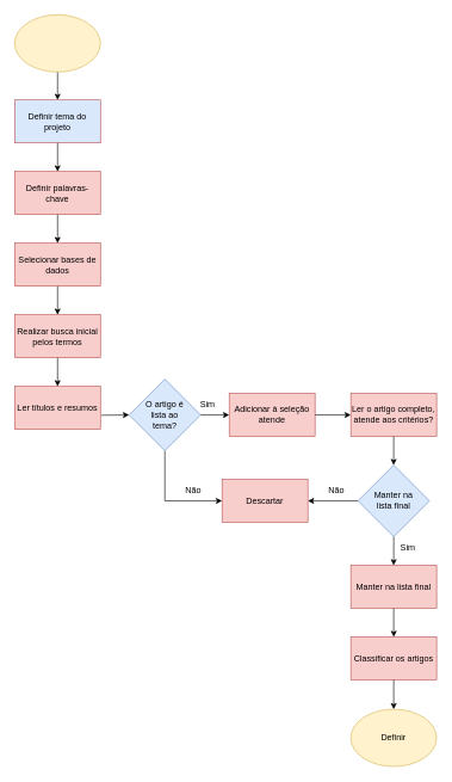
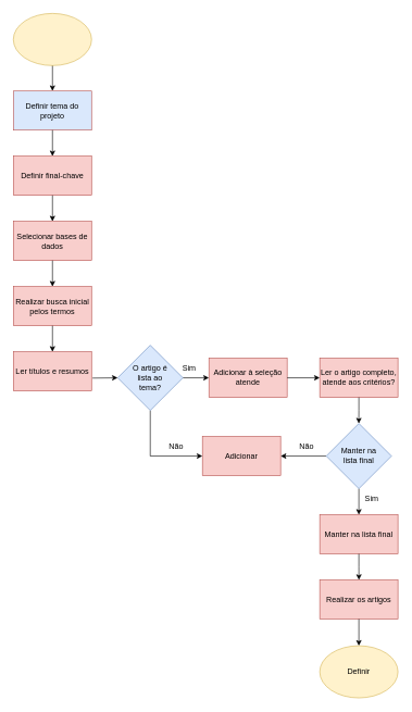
  <mxCell id="0" />
  <mxCell id="1" parent="0" />
  <mxCell id="2" value="" style="endArrow=classic;html=1;rounded=0;exitX=0.5;exitY=1;exitDx=0;exitDy=0;" edge="1" parent="1"><mxGeometry width="50" height="50" relative="1" as="geometry"><mxPoint x="80" y="99" as="sourcePoint" /><mxPoint x="80" y="139" as="targetPoint" /></mxGeometry></mxCell>
  <mxCell id="3" value="Definir tema do projeto" style="rounded=0;whiteSpace=wrap;html=1;fillColor=#dae8fc;strokeColor=#b85450;" vertex="1" parent="1"><mxGeometry x="20" y="139" width="120" height="60" as="geometry" /></mxCell>
  <mxCell id="4" value="" style="endArrow=classic;html=1;rounded=0;exitX=0.5;exitY=1;exitDx=0;exitDy=0;" edge="1" parent="1" source="3"><mxGeometry width="50" height="50" relative="1" as="geometry"><mxPoint x="60" y="259" as="sourcePoint" /><mxPoint x="80" y="239" as="targetPoint" /></mxGeometry></mxCell>
  <mxCell id="5" value="" style="rounded=0;whiteSpace=wrap;html=1;fillColor=#f8cecc;strokeColor=#b85450;" vertex="1" parent="1"><mxGeometry x="20" y="239" width="120" height="60" as="geometry" /></mxCell>
- <mxCell id="6" value="Definir palavras-chave" style="text;html=1;align=center;verticalAlign=middle;whiteSpace=wrap;rounded=0;" vertex="1" parent="1"><mxGeometry x="20" y="239" width="120" height="60" as="geometry" /></mxCell>
+ <mxCell id="6" value="Definir final-chave" style="text;html=1;align=center;verticalAlign=middle;whiteSpace=wrap;rounded=0;" vertex="1" parent="1"><mxGeometry x="20" y="239" width="120" height="60" as="geometry" /></mxCell>
  <mxCell id="7" value="" style="endArrow=classic;html=1;rounded=0;exitX=0.5;exitY=1;exitDx=0;exitDy=0;" edge="1" parent="1" source="6"><mxGeometry width="50" height="50" relative="1" as="geometry"><mxPoint x="70" y="339" as="sourcePoint" /><mxPoint x="80" y="339" as="targetPoint" /></mxGeometry></mxCell>
  <mxCell id="8" value="" style="rounded=0;whiteSpace=wrap;html=1;fillColor=#f8cecc;strokeColor=#b85450;" vertex="1" parent="1"><mxGeometry x="20" y="339" width="120" height="60" as="geometry" /></mxCell>
  <mxCell id="9" value="Selecionar bases de dados" style="text;html=1;align=center;verticalAlign=middle;whiteSpace=wrap;rounded=0;" vertex="1" parent="1"><mxGeometry x="20" y="339" width="120" height="60" as="geometry" /></mxCell>
  <mxCell id="10" value="" style="rounded=0;whiteSpace=wrap;html=1;fillColor=#f8cecc;strokeColor=#b85450;" vertex="1" parent="1"><mxGeometry x="20" y="439" width="120" height="60" as="geometry" /></mxCell>
  <mxCell id="11" value="" style="endArrow=classic;html=1;rounded=0;exitX=0.5;exitY=1;exitDx=0;exitDy=0;" edge="1" parent="1" source="9"><mxGeometry width="50" height="50" relative="1" as="geometry"><mxPoint x="30" y="489" as="sourcePoint" /><mxPoint x="80" y="439" as="targetPoint" /></mxGeometry></mxCell>
  <mxCell id="12" value="" style="rounded=0;whiteSpace=wrap;html=1;fillColor=#f8cecc;strokeColor=#b85450;" vertex="1" parent="1"><mxGeometry x="20" y="539" width="120" height="60" as="geometry" /></mxCell>
  <mxCell id="13" value="Realizar busca inicial pelos termos" style="text;html=1;align=center;verticalAlign=middle;whiteSpace=wrap;rounded=0;" vertex="1" parent="1"><mxGeometry x="20" y="439" width="120" height="60" as="geometry" /></mxCell>
  <mxCell id="14" value="" style="endArrow=classic;html=1;rounded=0;exitX=0.5;exitY=1;exitDx=0;exitDy=0;entryX=0.5;entryY=0;entryDx=0;entryDy=0;" edge="1" parent="1" source="13" target="12"><mxGeometry width="50" height="50" relative="1" as="geometry"><mxPoint x="190" y="789" as="sourcePoint" /><mxPoint x="240" y="739" as="targetPoint" /><Array as="points" /></mxGeometry></mxCell>
  <mxCell id="15" value="Ler títulos e resumos" style="text;html=1;align=center;verticalAlign=middle;whiteSpace=wrap;rounded=0;" vertex="1" parent="1"><mxGeometry x="20" y="539" width="120" height="60" as="geometry" /></mxCell>
  <mxCell id="16" style="edgeStyle=orthogonalEdgeStyle;rounded=0;orthogonalLoop=1;jettySize=auto;html=1;exitX=1;exitY=0.5;exitDx=0;exitDy=0;entryX=0;entryY=0.5;entryDx=0;entryDy=0;" edge="1" parent="1" source="18" target="21"><mxGeometry relative="1" as="geometry" /></mxCell>
  <mxCell id="17" style="edgeStyle=orthogonalEdgeStyle;rounded=0;orthogonalLoop=1;jettySize=auto;html=1;exitX=0.5;exitY=1;exitDx=0;exitDy=0;entryX=0;entryY=0.5;entryDx=0;entryDy=0;" edge="1" parent="1" source="18" target="24"><mxGeometry relative="1" as="geometry" /></mxCell>
  <mxCell id="18" value="" style="rhombus;whiteSpace=wrap;html=1;fillColor=#dae8fc;strokeColor=#6c8ebf;" vertex="1" parent="1"><mxGeometry x="180" y="529" width="100" height="100" as="geometry" /></mxCell>
  <mxCell id="19" value="" style="endArrow=classic;html=1;rounded=0;exitX=1.012;exitY=0.673;exitDx=0;exitDy=0;exitPerimeter=0;" edge="1" parent="1" source="15"><mxGeometry width="50" height="50" relative="1" as="geometry"><mxPoint x="170" y="599" as="sourcePoint" /><mxPoint x="180" y="579" as="targetPoint" /></mxGeometry></mxCell>
  <mxCell id="20" value="O artigo é lista ao tema?" style="text;html=1;align=center;verticalAlign=middle;whiteSpace=wrap;rounded=0;" vertex="1" parent="1"><mxGeometry x="200" y="564" width="60" height="30" as="geometry" /></mxCell>
  <mxCell id="21" value="" style="rounded=0;whiteSpace=wrap;html=1;fillColor=#f8cecc;strokeColor=#b85450;" vertex="1" parent="1"><mxGeometry x="320" y="549" width="120" height="60" as="geometry" /></mxCell>
  <mxCell id="22" value="" style="rounded=0;whiteSpace=wrap;html=1;fillColor=#f8cecc;strokeColor=#b85450;" vertex="1" parent="1"><mxGeometry x="310" y="669" width="120" height="60" as="geometry" /></mxCell>
  <mxCell id="23" value="&lt;div&gt;Sim&lt;/div&gt;" style="text;html=1;align=center;verticalAlign=middle;whiteSpace=wrap;rounded=0;" vertex="1" parent="1"><mxGeometry x="260" y="549" width="60" height="30" as="geometry" /></mxCell>
- <mxCell id="24" value="Descartar" style="text;html=1;align=center;verticalAlign=middle;whiteSpace=wrap;rounded=0;" vertex="1" parent="1"><mxGeometry x="310" y="669" width="120" height="60" as="geometry" /></mxCell>
+ <mxCell id="24" value="Adicionar" style="text;html=1;align=center;verticalAlign=middle;whiteSpace=wrap;rounded=0;" vertex="1" parent="1"><mxGeometry x="310" y="669" width="120" height="60" as="geometry" /></mxCell>
  <mxCell id="25" style="edgeStyle=orthogonalEdgeStyle;rounded=0;orthogonalLoop=1;jettySize=auto;html=1;exitX=1;exitY=0.5;exitDx=0;exitDy=0;entryX=0;entryY=0.5;entryDx=0;entryDy=0;" edge="1" parent="1" source="26" target="27"><mxGeometry relative="1" as="geometry" /></mxCell>
  <mxCell id="26" value="Adicionar à seleção atende" style="text;html=1;align=center;verticalAlign=middle;whiteSpace=wrap;rounded=0;" vertex="1" parent="1"><mxGeometry x="320" y="549" width="120" height="60" as="geometry" /></mxCell>
  <mxCell id="27" value="" style="rounded=0;whiteSpace=wrap;html=1;fillColor=#f8cecc;strokeColor=#b85450;" vertex="1" parent="1"><mxGeometry x="490" y="549" width="120" height="60" as="geometry" /></mxCell>
  <mxCell id="28" style="edgeStyle=orthogonalEdgeStyle;rounded=0;orthogonalLoop=1;jettySize=auto;html=1;exitX=0.5;exitY=1;exitDx=0;exitDy=0;" edge="1" parent="1" source="29"><mxGeometry relative="1" as="geometry"><mxPoint x="549.889" y="649" as="targetPoint" /></mxGeometry></mxCell>
  <mxCell id="29" value="Ler o artigo completo, atende aos critérios?" style="text;html=1;align=center;verticalAlign=middle;whiteSpace=wrap;rounded=0;" vertex="1" parent="1"><mxGeometry x="490" y="549" width="120" height="60" as="geometry" /></mxCell>
  <mxCell id="30" value="Não" style="text;html=1;align=center;verticalAlign=middle;whiteSpace=wrap;rounded=0;" vertex="1" parent="1"><mxGeometry x="240" y="669" width="60" height="30" as="geometry" /></mxCell>
  <mxCell id="31" value="" style="rounded=0;whiteSpace=wrap;html=1;fillColor=#f8cecc;strokeColor=#b85450;" vertex="1" parent="1"><mxGeometry x="490" y="789" width="120" height="60" as="geometry" /></mxCell>
  <mxCell id="32" style="edgeStyle=orthogonalEdgeStyle;rounded=0;orthogonalLoop=1;jettySize=auto;html=1;exitX=0;exitY=0.5;exitDx=0;exitDy=0;entryX=1;entryY=0.5;entryDx=0;entryDy=0;" edge="1" parent="1" source="34" target="24"><mxGeometry relative="1" as="geometry" /></mxCell>
  <mxCell id="33" style="edgeStyle=orthogonalEdgeStyle;rounded=0;orthogonalLoop=1;jettySize=auto;html=1;exitX=0.5;exitY=1;exitDx=0;exitDy=0;" edge="1" parent="1" source="34" target="31"><mxGeometry relative="1" as="geometry" /></mxCell>
  <mxCell id="34" value="" style="rhombus;whiteSpace=wrap;html=1;fillColor=#dae8fc;strokeColor=#6c8ebf;" vertex="1" parent="1"><mxGeometry x="500" y="649" width="100" height="100" as="geometry" /></mxCell>
  <mxCell id="35" value="Não" style="text;html=1;align=center;verticalAlign=middle;whiteSpace=wrap;rounded=0;" vertex="1" parent="1"><mxGeometry x="440" y="669" width="60" height="30" as="geometry" /></mxCell>
  <mxCell id="36" value="Manter na lista final" style="text;html=1;align=center;verticalAlign=middle;whiteSpace=wrap;rounded=0;" vertex="1" parent="1"><mxGeometry x="520" y="684" width="60" height="30" as="geometry" /></mxCell>
  <mxCell id="37" value="Sim" style="text;html=1;align=center;verticalAlign=middle;whiteSpace=wrap;rounded=0;" vertex="1" parent="1"><mxGeometry x="540" y="749" width="60" height="30" as="geometry" /></mxCell>
  <mxCell id="38" style="edgeStyle=orthogonalEdgeStyle;rounded=0;orthogonalLoop=1;jettySize=auto;html=1;exitX=0.5;exitY=1;exitDx=0;exitDy=0;" edge="1" parent="1" source="39"><mxGeometry relative="1" as="geometry"><mxPoint x="550.118" y="889" as="targetPoint" /></mxGeometry></mxCell>
  <mxCell id="39" value="Manter na lista final" style="text;html=1;align=center;verticalAlign=middle;whiteSpace=wrap;rounded=0;" vertex="1" parent="1"><mxGeometry x="490" y="789" width="120" height="60" as="geometry" /></mxCell>
  <mxCell id="40" value="" style="rounded=0;whiteSpace=wrap;html=1;fillColor=#f8cecc;strokeColor=#b85450;" vertex="1" parent="1"><mxGeometry x="490" y="889" width="120" height="60" as="geometry" /></mxCell>
  <mxCell id="41" style="edgeStyle=orthogonalEdgeStyle;rounded=0;orthogonalLoop=1;jettySize=auto;html=1;exitX=0.5;exitY=1;exitDx=0;exitDy=0;" edge="1" parent="1" source="42" target="43"><mxGeometry relative="1" as="geometry" /></mxCell>
- <mxCell id="42" value="Classificar os artigos" style="text;html=1;align=center;verticalAlign=middle;whiteSpace=wrap;rounded=0;" vertex="1" parent="1"><mxGeometry x="490" y="889" width="120" height="60" as="geometry" /></mxCell>
+ <mxCell id="42" value="Realizar os artigos" style="text;html=1;align=center;verticalAlign=middle;whiteSpace=wrap;rounded=0;" vertex="1" parent="1"><mxGeometry x="490" y="889" width="120" height="60" as="geometry" /></mxCell>
  <mxCell id="43" value="" style="ellipse;whiteSpace=wrap;html=1;fillColor=#fff2cc;strokeColor=#d6b656;" vertex="1" parent="1"><mxGeometry x="490" y="990" width="120" height="80" as="geometry" /></mxCell>
  <mxCell id="44" value="Definir" style="text;html=1;align=center;verticalAlign=middle;whiteSpace=wrap;rounded=0;" vertex="1" parent="1"><mxGeometry x="520" y="1015" width="60" height="30" as="geometry" /></mxCell>
  <mxCell id="45" value="" style="ellipse;whiteSpace=wrap;html=1;fillColor=#fff2cc;strokeColor=#d6b656;" vertex="1" parent="1"><mxGeometry x="20" y="20" width="120" height="80" as="geometry" /></mxCell>
